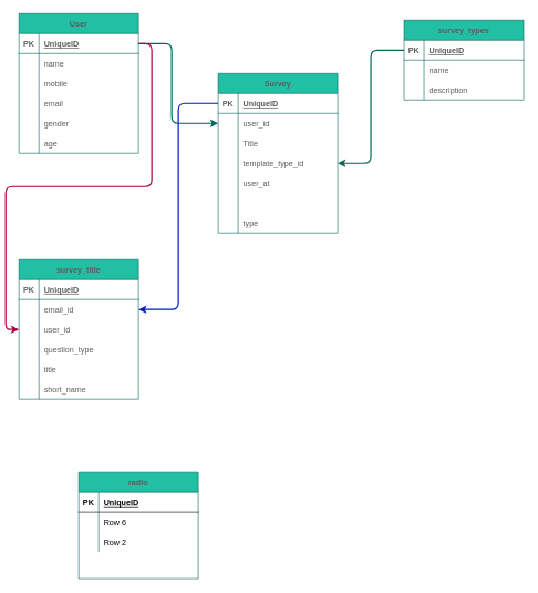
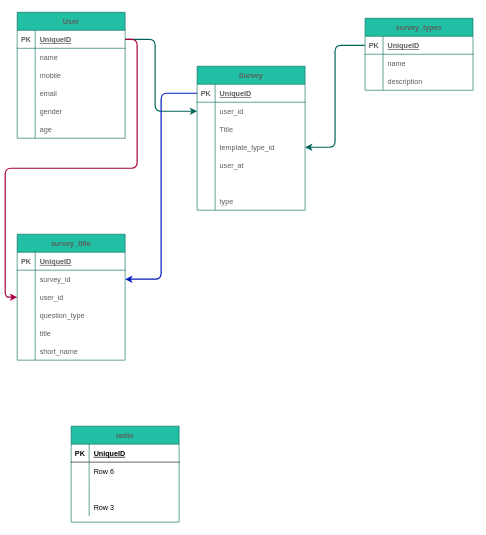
  <mxCell id="0" />
  <mxCell id="1" parent="0" />
  <mxCell id="2" value="User" style="shape=table;startSize=30;container=1;collapsible=1;childLayout=tableLayout;fixedRows=1;rowLines=0;fontStyle=1;align=center;resizeLast=1;fillColor=#21C0A5;strokeColor=#006658;fontColor=#5C5C5C;" vertex="1" parent="1"><mxGeometry x="20" y="20" width="180" height="210" as="geometry" /></mxCell>
  <mxCell id="3" value="" style="shape=partialRectangle;collapsible=0;dropTarget=0;pointerEvents=0;fillColor=none;top=0;left=0;bottom=1;right=0;points=[[0,0.5],[1,0.5]];portConstraint=eastwest;strokeColor=#006658;fontColor=#5C5C5C;" vertex="1" parent="2"><mxGeometry y="30" width="180" height="30" as="geometry" /></mxCell>
  <mxCell id="4" value="PK" style="shape=partialRectangle;connectable=0;fillColor=none;top=0;left=0;bottom=0;right=0;fontStyle=1;overflow=hidden;strokeColor=#006658;fontColor=#5C5C5C;" vertex="1" parent="3"><mxGeometry width="30" height="30" as="geometry" /></mxCell>
  <mxCell id="5" value="UniqueID" style="shape=partialRectangle;connectable=0;fillColor=none;top=0;left=0;bottom=0;right=0;align=left;spacingLeft=6;fontStyle=5;overflow=hidden;strokeColor=#006658;fontColor=#5C5C5C;" vertex="1" parent="3"><mxGeometry x="30" width="150" height="30" as="geometry" /></mxCell>
  <mxCell id="6" value="" style="shape=partialRectangle;collapsible=0;dropTarget=0;pointerEvents=0;fillColor=none;top=0;left=0;bottom=0;right=0;points=[[0,0.5],[1,0.5]];portConstraint=eastwest;strokeColor=#006658;fontColor=#5C5C5C;" vertex="1" parent="2"><mxGeometry y="60" width="180" height="30" as="geometry" /></mxCell>
  <mxCell id="7" value="" style="shape=partialRectangle;connectable=0;fillColor=none;top=0;left=0;bottom=0;right=0;editable=1;overflow=hidden;strokeColor=#006658;fontColor=#5C5C5C;" vertex="1" parent="6"><mxGeometry width="30" height="30" as="geometry" /></mxCell>
  <mxCell id="8" value="name" style="shape=partialRectangle;connectable=0;fillColor=none;top=0;left=0;bottom=0;right=0;align=left;spacingLeft=6;overflow=hidden;strokeColor=#006658;fontColor=#5C5C5C;" vertex="1" parent="6"><mxGeometry x="30" width="150" height="30" as="geometry" /></mxCell>
  <mxCell id="9" value="" style="shape=partialRectangle;collapsible=0;dropTarget=0;pointerEvents=0;fillColor=none;top=0;left=0;bottom=0;right=0;points=[[0,0.5],[1,0.5]];portConstraint=eastwest;strokeColor=#006658;fontColor=#5C5C5C;" vertex="1" parent="2"><mxGeometry y="90" width="180" height="30" as="geometry" /></mxCell>
  <mxCell id="10" value="" style="shape=partialRectangle;connectable=0;fillColor=none;top=0;left=0;bottom=0;right=0;editable=1;overflow=hidden;strokeColor=#006658;fontColor=#5C5C5C;" vertex="1" parent="9"><mxGeometry width="30" height="30" as="geometry" /></mxCell>
  <mxCell id="11" value="mobile" style="shape=partialRectangle;connectable=0;fillColor=none;top=0;left=0;bottom=0;right=0;align=left;spacingLeft=6;overflow=hidden;strokeColor=#006658;fontColor=#5C5C5C;" vertex="1" parent="9"><mxGeometry x="30" width="150" height="30" as="geometry" /></mxCell>
  <mxCell id="12" value="" style="shape=partialRectangle;collapsible=0;dropTarget=0;pointerEvents=0;fillColor=none;top=0;left=0;bottom=0;right=0;points=[[0,0.5],[1,0.5]];portConstraint=eastwest;strokeColor=#006658;fontColor=#5C5C5C;" vertex="1" parent="2"><mxGeometry y="120" width="180" height="30" as="geometry" /></mxCell>
  <mxCell id="13" value="" style="shape=partialRectangle;connectable=0;fillColor=none;top=0;left=0;bottom=0;right=0;editable=1;overflow=hidden;strokeColor=#006658;fontColor=#5C5C5C;" vertex="1" parent="12"><mxGeometry width="30" height="30" as="geometry" /></mxCell>
  <mxCell id="14" value="email" style="shape=partialRectangle;connectable=0;fillColor=none;top=0;left=0;bottom=0;right=0;align=left;spacingLeft=6;overflow=hidden;strokeColor=#006658;fontColor=#5C5C5C;" vertex="1" parent="12"><mxGeometry x="30" width="150" height="30" as="geometry" /></mxCell>
  <mxCell id="15" value="" style="shape=partialRectangle;collapsible=0;dropTarget=0;pointerEvents=0;fillColor=none;top=0;left=0;bottom=0;right=0;points=[[0,0.5],[1,0.5]];portConstraint=eastwest;strokeColor=#006658;fontColor=#5C5C5C;" vertex="1" parent="2"><mxGeometry y="150" width="180" height="30" as="geometry" /></mxCell>
  <mxCell id="16" value="" style="shape=partialRectangle;connectable=0;fillColor=none;top=0;left=0;bottom=0;right=0;editable=1;overflow=hidden;strokeColor=#006658;fontColor=#5C5C5C;" vertex="1" parent="15"><mxGeometry width="30" height="30" as="geometry" /></mxCell>
  <mxCell id="17" value="gender" style="shape=partialRectangle;connectable=0;fillColor=none;top=0;left=0;bottom=0;right=0;align=left;spacingLeft=6;overflow=hidden;strokeColor=#006658;fontColor=#5C5C5C;" vertex="1" parent="15"><mxGeometry x="30" width="150" height="30" as="geometry" /></mxCell>
  <mxCell id="18" value="" style="shape=partialRectangle;collapsible=0;dropTarget=0;pointerEvents=0;fillColor=none;top=0;left=0;bottom=0;right=0;points=[[0,0.5],[1,0.5]];portConstraint=eastwest;strokeColor=#006658;fontColor=#5C5C5C;" vertex="1" parent="2"><mxGeometry y="180" width="180" height="30" as="geometry" /></mxCell>
  <mxCell id="19" value="" style="shape=partialRectangle;connectable=0;fillColor=none;top=0;left=0;bottom=0;right=0;editable=1;overflow=hidden;strokeColor=#006658;fontColor=#5C5C5C;" vertex="1" parent="18"><mxGeometry width="30" height="30" as="geometry" /></mxCell>
  <mxCell id="20" value="age" style="shape=partialRectangle;connectable=0;fillColor=none;top=0;left=0;bottom=0;right=0;align=left;spacingLeft=6;overflow=hidden;strokeColor=#006658;fontColor=#5C5C5C;" vertex="1" parent="18"><mxGeometry x="30" width="150" height="30" as="geometry" /></mxCell>
  <mxCell id="21" value="Survey" style="shape=table;startSize=30;container=1;collapsible=1;childLayout=tableLayout;fixedRows=1;rowLines=0;fontStyle=1;align=center;resizeLast=1;fillColor=#21C0A5;strokeColor=#006658;fontColor=#5C5C5C;" vertex="1" parent="1"><mxGeometry x="320" y="110" width="180" height="240" as="geometry" /></mxCell>
  <mxCell id="22" value="" style="shape=partialRectangle;collapsible=0;dropTarget=0;pointerEvents=0;fillColor=none;top=0;left=0;bottom=1;right=0;points=[[0,0.5],[1,0.5]];portConstraint=eastwest;strokeColor=#006658;fontColor=#5C5C5C;" vertex="1" parent="21"><mxGeometry y="30" width="180" height="30" as="geometry" /></mxCell>
  <mxCell id="23" value="PK" style="shape=partialRectangle;connectable=0;fillColor=none;top=0;left=0;bottom=0;right=0;fontStyle=1;overflow=hidden;strokeColor=#006658;fontColor=#5C5C5C;" vertex="1" parent="22"><mxGeometry width="30" height="30" as="geometry" /></mxCell>
  <mxCell id="24" value="UniqueID" style="shape=partialRectangle;connectable=0;fillColor=none;top=0;left=0;bottom=0;right=0;align=left;spacingLeft=6;fontStyle=5;overflow=hidden;strokeColor=#006658;fontColor=#5C5C5C;" vertex="1" parent="22"><mxGeometry x="30" width="150" height="30" as="geometry" /></mxCell>
  <mxCell id="25" value="" style="shape=partialRectangle;collapsible=0;dropTarget=0;pointerEvents=0;fillColor=none;top=0;left=0;bottom=0;right=0;points=[[0,0.5],[1,0.5]];portConstraint=eastwest;strokeColor=#006658;fontColor=#5C5C5C;" vertex="1" parent="21"><mxGeometry y="60" width="180" height="30" as="geometry" /></mxCell>
  <mxCell id="26" value="" style="shape=partialRectangle;connectable=0;fillColor=none;top=0;left=0;bottom=0;right=0;editable=1;overflow=hidden;strokeColor=#006658;fontColor=#5C5C5C;" vertex="1" parent="25"><mxGeometry width="30" height="30" as="geometry" /></mxCell>
  <mxCell id="27" value="user_id" style="shape=partialRectangle;connectable=0;fillColor=none;top=0;left=0;bottom=0;right=0;align=left;spacingLeft=6;overflow=hidden;strokeColor=#006658;fontColor=#5C5C5C;" vertex="1" parent="25"><mxGeometry x="30" width="150" height="30" as="geometry" /></mxCell>
  <mxCell id="28" value="" style="shape=partialRectangle;collapsible=0;dropTarget=0;pointerEvents=0;fillColor=none;top=0;left=0;bottom=0;right=0;points=[[0,0.5],[1,0.5]];portConstraint=eastwest;strokeColor=#006658;fontColor=#5C5C5C;" vertex="1" parent="21"><mxGeometry y="90" width="180" height="30" as="geometry" /></mxCell>
  <mxCell id="29" value="" style="shape=partialRectangle;connectable=0;fillColor=none;top=0;left=0;bottom=0;right=0;editable=1;overflow=hidden;strokeColor=#006658;fontColor=#5C5C5C;" vertex="1" parent="28"><mxGeometry width="30" height="30" as="geometry" /></mxCell>
  <mxCell id="30" value="Title" style="shape=partialRectangle;connectable=0;fillColor=none;top=0;left=0;bottom=0;right=0;align=left;spacingLeft=6;overflow=hidden;strokeColor=#006658;fontColor=#5C5C5C;" vertex="1" parent="28"><mxGeometry x="30" width="150" height="30" as="geometry" /></mxCell>
  <mxCell id="31" value="" style="shape=partialRectangle;collapsible=0;dropTarget=0;pointerEvents=0;fillColor=none;top=0;left=0;bottom=0;right=0;points=[[0,0.5],[1,0.5]];portConstraint=eastwest;strokeColor=#006658;fontColor=#5C5C5C;" vertex="1" parent="21"><mxGeometry y="120" width="180" height="30" as="geometry" /></mxCell>
  <mxCell id="32" value="" style="shape=partialRectangle;connectable=0;fillColor=none;top=0;left=0;bottom=0;right=0;editable=1;overflow=hidden;strokeColor=#006658;fontColor=#5C5C5C;" vertex="1" parent="31"><mxGeometry width="30" height="30" as="geometry" /></mxCell>
  <mxCell id="33" value="template_type_id" style="shape=partialRectangle;connectable=0;fillColor=none;top=0;left=0;bottom=0;right=0;align=left;spacingLeft=6;overflow=hidden;strokeColor=#006658;fontColor=#5C5C5C;" vertex="1" parent="31"><mxGeometry x="30" width="150" height="30" as="geometry" /></mxCell>
  <mxCell id="34" value="" style="shape=partialRectangle;collapsible=0;dropTarget=0;pointerEvents=0;fillColor=none;top=0;left=0;bottom=0;right=0;points=[[0,0.5],[1,0.5]];portConstraint=eastwest;strokeColor=#006658;fontColor=#5C5C5C;" vertex="1" parent="21"><mxGeometry y="150" width="180" height="30" as="geometry" /></mxCell>
  <mxCell id="35" value="" style="shape=partialRectangle;connectable=0;fillColor=none;top=0;left=0;bottom=0;right=0;editable=1;overflow=hidden;strokeColor=#006658;fontColor=#5C5C5C;" vertex="1" parent="34"><mxGeometry width="30" height="30" as="geometry" /></mxCell>
  <mxCell id="36" value="user_at" style="shape=partialRectangle;connectable=0;fillColor=none;top=0;left=0;bottom=0;right=0;align=left;spacingLeft=6;overflow=hidden;strokeColor=#006658;fontColor=#5C5C5C;" vertex="1" parent="34"><mxGeometry x="30" width="150" height="30" as="geometry" /></mxCell>
  <mxCell id="37" value="" style="shape=partialRectangle;collapsible=0;dropTarget=0;pointerEvents=0;fillColor=none;top=0;left=0;bottom=0;right=0;points=[[0,0.5],[1,0.5]];portConstraint=eastwest;strokeColor=#006658;fontColor=#5C5C5C;" vertex="1" parent="21"><mxGeometry y="180" width="180" height="30" as="geometry" /></mxCell>
  <mxCell id="38" value="" style="shape=partialRectangle;connectable=0;fillColor=none;top=0;left=0;bottom=0;right=0;editable=1;overflow=hidden;strokeColor=#006658;fontColor=#5C5C5C;" vertex="1" parent="37"><mxGeometry width="30" height="30" as="geometry" /></mxCell>
  <mxCell id="39" value="" style="shape=partialRectangle;collapsible=0;dropTarget=0;pointerEvents=0;fillColor=none;top=0;left=0;bottom=0;right=0;points=[[0,0.5],[1,0.5]];portConstraint=eastwest;strokeColor=#006658;fontColor=#5C5C5C;" vertex="1" parent="21"><mxGeometry y="210" width="180" height="30" as="geometry" /></mxCell>
  <mxCell id="40" value="" style="shape=partialRectangle;connectable=0;fillColor=none;top=0;left=0;bottom=0;right=0;editable=1;overflow=hidden;strokeColor=#006658;fontColor=#5C5C5C;" vertex="1" parent="39"><mxGeometry width="30" height="30" as="geometry" /></mxCell>
  <mxCell id="41" value="type" style="shape=partialRectangle;connectable=0;fillColor=none;top=0;left=0;bottom=0;right=0;align=left;spacingLeft=6;overflow=hidden;strokeColor=#006658;fontColor=#5C5C5C;" vertex="1" parent="39"><mxGeometry x="30" width="150" height="30" as="geometry" /></mxCell>
  <mxCell id="42" style="edgeStyle=orthogonalEdgeStyle;orthogonalLoop=1;jettySize=auto;html=1;exitX=1;exitY=0.5;exitDx=0;exitDy=0;entryX=0;entryY=0.5;entryDx=0;entryDy=0;jumpSize=6;strokeWidth=2;strokeColor=#006658;fontColor=#5C5C5C;" edge="1" parent="1" source="3" target="25"><mxGeometry relative="1" as="geometry"><Array as="points"><mxPoint x="250" y="65" /><mxPoint x="250" y="185" /></Array></mxGeometry></mxCell>
  <mxCell id="43" value="survey_types" style="shape=table;startSize=30;container=1;collapsible=1;childLayout=tableLayout;fixedRows=1;rowLines=0;fontStyle=1;align=center;resizeLast=1;fillColor=#21C0A5;strokeColor=#006658;fontColor=#5C5C5C;" vertex="1" parent="1"><mxGeometry x="600" y="30" width="180" height="120" as="geometry" /></mxCell>
  <mxCell id="44" value="" style="shape=partialRectangle;collapsible=0;dropTarget=0;pointerEvents=0;fillColor=none;top=0;left=0;bottom=1;right=0;points=[[0,0.5],[1,0.5]];portConstraint=eastwest;strokeColor=#006658;fontColor=#5C5C5C;" vertex="1" parent="43"><mxGeometry y="30" width="180" height="30" as="geometry" /></mxCell>
  <mxCell id="45" value="PK" style="shape=partialRectangle;connectable=0;fillColor=none;top=0;left=0;bottom=0;right=0;fontStyle=1;overflow=hidden;strokeColor=#006658;fontColor=#5C5C5C;" vertex="1" parent="44"><mxGeometry width="30" height="30" as="geometry" /></mxCell>
  <mxCell id="46" value="UniqueID" style="shape=partialRectangle;connectable=0;fillColor=none;top=0;left=0;bottom=0;right=0;align=left;spacingLeft=6;fontStyle=5;overflow=hidden;strokeColor=#006658;fontColor=#5C5C5C;" vertex="1" parent="44"><mxGeometry x="30" width="150" height="30" as="geometry" /></mxCell>
  <mxCell id="47" value="" style="shape=partialRectangle;collapsible=0;dropTarget=0;pointerEvents=0;fillColor=none;top=0;left=0;bottom=0;right=0;points=[[0,0.5],[1,0.5]];portConstraint=eastwest;strokeColor=#006658;fontColor=#5C5C5C;" vertex="1" parent="43"><mxGeometry y="60" width="180" height="30" as="geometry" /></mxCell>
  <mxCell id="48" value="" style="shape=partialRectangle;connectable=0;fillColor=none;top=0;left=0;bottom=0;right=0;editable=1;overflow=hidden;strokeColor=#006658;fontColor=#5C5C5C;" vertex="1" parent="47"><mxGeometry width="30" height="30" as="geometry" /></mxCell>
  <mxCell id="49" value="name" style="shape=partialRectangle;connectable=0;fillColor=none;top=0;left=0;bottom=0;right=0;align=left;spacingLeft=6;overflow=hidden;strokeColor=#006658;fontColor=#5C5C5C;" vertex="1" parent="47"><mxGeometry x="30" width="150" height="30" as="geometry" /></mxCell>
  <mxCell id="50" value="" style="shape=partialRectangle;collapsible=0;dropTarget=0;pointerEvents=0;fillColor=none;top=0;left=0;bottom=0;right=0;points=[[0,0.5],[1,0.5]];portConstraint=eastwest;strokeColor=#006658;fontColor=#5C5C5C;" vertex="1" parent="43"><mxGeometry y="90" width="180" height="30" as="geometry" /></mxCell>
  <mxCell id="51" value="" style="shape=partialRectangle;connectable=0;fillColor=none;top=0;left=0;bottom=0;right=0;editable=1;overflow=hidden;strokeColor=#006658;fontColor=#5C5C5C;" vertex="1" parent="50"><mxGeometry width="30" height="30" as="geometry" /></mxCell>
  <mxCell id="52" value="description" style="shape=partialRectangle;connectable=0;fillColor=none;top=0;left=0;bottom=0;right=0;align=left;spacingLeft=6;overflow=hidden;strokeColor=#006658;fontColor=#5C5C5C;" vertex="1" parent="50"><mxGeometry x="30" width="150" height="30" as="geometry" /></mxCell>
  <mxCell id="53" style="edgeStyle=orthogonalEdgeStyle;jumpSize=6;orthogonalLoop=1;jettySize=auto;html=1;exitX=0;exitY=0.5;exitDx=0;exitDy=0;entryX=1;entryY=0.5;entryDx=0;entryDy=0;strokeWidth=2;strokeColor=#006658;fontColor=#5C5C5C;" edge="1" parent="1" source="44" target="31"><mxGeometry relative="1" as="geometry" /></mxCell>
  <mxCell id="54" value="survey_title" style="shape=table;startSize=30;container=1;collapsible=1;childLayout=tableLayout;fixedRows=1;rowLines=0;fontStyle=1;align=center;resizeLast=1;fillColor=#21C0A5;strokeColor=#006658;fontColor=#5C5C5C;" vertex="1" parent="1"><mxGeometry x="20" y="390" width="180" height="210" as="geometry" /></mxCell>
  <mxCell id="55" value="" style="shape=partialRectangle;collapsible=0;dropTarget=0;pointerEvents=0;fillColor=none;top=0;left=0;bottom=1;right=0;points=[[0,0.5],[1,0.5]];portConstraint=eastwest;strokeColor=#006658;fontColor=#5C5C5C;" vertex="1" parent="54"><mxGeometry y="30" width="180" height="30" as="geometry" /></mxCell>
  <mxCell id="56" value="PK" style="shape=partialRectangle;connectable=0;fillColor=none;top=0;left=0;bottom=0;right=0;fontStyle=1;overflow=hidden;strokeColor=#006658;fontColor=#5C5C5C;" vertex="1" parent="55"><mxGeometry width="30" height="30" as="geometry" /></mxCell>
  <mxCell id="57" value="UniqueID" style="shape=partialRectangle;connectable=0;fillColor=none;top=0;left=0;bottom=0;right=0;align=left;spacingLeft=6;fontStyle=5;overflow=hidden;strokeColor=#006658;fontColor=#5C5C5C;" vertex="1" parent="55"><mxGeometry x="30" width="150" height="30" as="geometry" /></mxCell>
  <mxCell id="58" value="" style="shape=partialRectangle;collapsible=0;dropTarget=0;pointerEvents=0;fillColor=none;top=0;left=0;bottom=0;right=0;points=[[0,0.5],[1,0.5]];portConstraint=eastwest;strokeColor=#006658;fontColor=#5C5C5C;" vertex="1" parent="54"><mxGeometry y="60" width="180" height="30" as="geometry" /></mxCell>
  <mxCell id="59" value="" style="shape=partialRectangle;connectable=0;fillColor=none;top=0;left=0;bottom=0;right=0;editable=1;overflow=hidden;strokeColor=#006658;fontColor=#5C5C5C;" vertex="1" parent="58"><mxGeometry width="30" height="30" as="geometry" /></mxCell>
- <mxCell id="60" value="email_id" style="shape=partialRectangle;connectable=0;fillColor=none;top=0;left=0;bottom=0;right=0;align=left;spacingLeft=6;overflow=hidden;strokeColor=#006658;fontColor=#5C5C5C;" vertex="1" parent="58"><mxGeometry x="30" width="150" height="30" as="geometry" /></mxCell>
+ <mxCell id="60" value="survey_id" style="shape=partialRectangle;connectable=0;fillColor=none;top=0;left=0;bottom=0;right=0;align=left;spacingLeft=6;overflow=hidden;strokeColor=#006658;fontColor=#5C5C5C;" vertex="1" parent="58"><mxGeometry x="30" width="150" height="30" as="geometry" /></mxCell>
  <mxCell id="61" value="" style="shape=partialRectangle;collapsible=0;dropTarget=0;pointerEvents=0;fillColor=none;top=0;left=0;bottom=0;right=0;points=[[0,0.5],[1,0.5]];portConstraint=eastwest;strokeColor=#006658;fontColor=#5C5C5C;" vertex="1" parent="54"><mxGeometry y="90" width="180" height="30" as="geometry" /></mxCell>
  <mxCell id="62" value="" style="shape=partialRectangle;connectable=0;fillColor=none;top=0;left=0;bottom=0;right=0;editable=1;overflow=hidden;strokeColor=#006658;fontColor=#5C5C5C;" vertex="1" parent="61"><mxGeometry width="30" height="30" as="geometry" /></mxCell>
  <mxCell id="63" value="user_id" style="shape=partialRectangle;connectable=0;fillColor=none;top=0;left=0;bottom=0;right=0;align=left;spacingLeft=6;overflow=hidden;strokeColor=#006658;fontColor=#5C5C5C;" vertex="1" parent="61"><mxGeometry x="30" width="150" height="30" as="geometry" /></mxCell>
  <mxCell id="64" value="" style="shape=partialRectangle;collapsible=0;dropTarget=0;pointerEvents=0;fillColor=none;top=0;left=0;bottom=0;right=0;points=[[0,0.5],[1,0.5]];portConstraint=eastwest;strokeColor=#006658;fontColor=#5C5C5C;" vertex="1" parent="54"><mxGeometry y="120" width="180" height="30" as="geometry" /></mxCell>
  <mxCell id="65" value="" style="shape=partialRectangle;connectable=0;fillColor=none;top=0;left=0;bottom=0;right=0;editable=1;overflow=hidden;strokeColor=#006658;fontColor=#5C5C5C;" vertex="1" parent="64"><mxGeometry width="30" height="30" as="geometry" /></mxCell>
  <mxCell id="66" value="question_type" style="shape=partialRectangle;connectable=0;fillColor=none;top=0;left=0;bottom=0;right=0;align=left;spacingLeft=6;overflow=hidden;strokeColor=#006658;fontColor=#5C5C5C;" vertex="1" parent="64"><mxGeometry x="30" width="150" height="30" as="geometry" /></mxCell>
  <mxCell id="67" value="" style="shape=partialRectangle;collapsible=0;dropTarget=0;pointerEvents=0;fillColor=none;top=0;left=0;bottom=0;right=0;points=[[0,0.5],[1,0.5]];portConstraint=eastwest;strokeColor=#006658;fontColor=#5C5C5C;" vertex="1" parent="54"><mxGeometry y="150" width="180" height="30" as="geometry" /></mxCell>
  <mxCell id="68" value="&#10;&#10;" style="shape=partialRectangle;connectable=0;fillColor=none;top=0;left=0;bottom=0;right=0;editable=1;overflow=hidden;strokeColor=#006658;fontColor=#5C5C5C;" vertex="1" parent="67"><mxGeometry width="30" height="30" as="geometry" /></mxCell>
  <mxCell id="69" value="title" style="shape=partialRectangle;connectable=0;fillColor=none;top=0;left=0;bottom=0;right=0;align=left;spacingLeft=6;overflow=hidden;strokeColor=#006658;fontColor=#5C5C5C;" vertex="1" parent="67"><mxGeometry x="30" width="150" height="30" as="geometry" /></mxCell>
  <mxCell id="70" value="" style="shape=partialRectangle;collapsible=0;dropTarget=0;pointerEvents=0;fillColor=none;top=0;left=0;bottom=0;right=0;points=[[0,0.5],[1,0.5]];portConstraint=eastwest;strokeColor=#006658;fontColor=#5C5C5C;" vertex="1" parent="54"><mxGeometry y="180" width="180" height="30" as="geometry" /></mxCell>
  <mxCell id="71" value="" style="shape=partialRectangle;connectable=0;fillColor=none;top=0;left=0;bottom=0;right=0;editable=1;overflow=hidden;strokeColor=#006658;fontColor=#5C5C5C;" vertex="1" parent="70"><mxGeometry width="30" height="30" as="geometry" /></mxCell>
  <mxCell id="72" value="short_name" style="shape=partialRectangle;connectable=0;fillColor=none;top=0;left=0;bottom=0;right=0;align=left;spacingLeft=6;overflow=hidden;strokeColor=#006658;fontColor=#5C5C5C;" vertex="1" parent="70"><mxGeometry x="30" width="150" height="30" as="geometry" /></mxCell>
  <mxCell id="73" style="edgeStyle=orthogonalEdgeStyle;curved=0;rounded=1;sketch=0;orthogonalLoop=1;jettySize=auto;html=1;exitX=1;exitY=0.5;exitDx=0;exitDy=0;entryX=0;entryY=0.5;entryDx=0;entryDy=0;fontColor=#5C5C5C;strokeColor=#A50040;fillColor=#d80073;strokeWidth=2;" edge="1" parent="1" source="3" target="61"><mxGeometry relative="1" as="geometry" /></mxCell>
  <mxCell id="74" style="edgeStyle=orthogonalEdgeStyle;curved=0;rounded=1;sketch=0;orthogonalLoop=1;jettySize=auto;html=1;exitX=0;exitY=0.5;exitDx=0;exitDy=0;entryX=1;entryY=0.5;entryDx=0;entryDy=0;fontColor=#5C5C5C;strokeColor=#001DBC;fillColor=#0050ef;strokeWidth=2;" edge="1" parent="1" source="22" target="58"><mxGeometry relative="1" as="geometry" /></mxCell>
  <mxCell id="75" value="radio" style="shape=table;startSize=30;container=1;collapsible=1;childLayout=tableLayout;fixedRows=1;rowLines=0;fontStyle=1;align=center;resizeLast=1;rounded=0;sketch=0;fontColor=#5C5C5C;strokeColor=#006658;fillColor=#21C0A5;" vertex="1" parent="1"><mxGeometry x="110" y="710" width="180" height="160" as="geometry" /></mxCell>
  <mxCell id="76" value="" style="shape=partialRectangle;collapsible=0;dropTarget=0;pointerEvents=0;fillColor=none;top=0;left=0;bottom=1;right=0;points=[[0,0.5],[1,0.5]];portConstraint=eastwest;" vertex="1" parent="75"><mxGeometry y="30" width="180" height="30" as="geometry" /></mxCell>
  <mxCell id="77" value="PK" style="shape=partialRectangle;connectable=0;fillColor=none;top=0;left=0;bottom=0;right=0;fontStyle=1;overflow=hidden;" vertex="1" parent="76"><mxGeometry width="30" height="30" as="geometry" /></mxCell>
  <mxCell id="78" value="UniqueID" style="shape=partialRectangle;connectable=0;fillColor=none;top=0;left=0;bottom=0;right=0;align=left;spacingLeft=6;fontStyle=5;overflow=hidden;" vertex="1" parent="76"><mxGeometry x="30" width="150" height="30" as="geometry" /></mxCell>
  <mxCell id="79" value="" style="shape=partialRectangle;collapsible=0;dropTarget=0;pointerEvents=0;fillColor=none;top=0;left=0;bottom=0;right=0;points=[[0,0.5],[1,0.5]];portConstraint=eastwest;" vertex="1" parent="75"><mxGeometry y="60" width="180" height="30" as="geometry" /></mxCell>
  <mxCell id="80" value="" style="shape=partialRectangle;connectable=0;fillColor=none;top=0;left=0;bottom=0;right=0;editable=1;overflow=hidden;" vertex="1" parent="79"><mxGeometry width="30" height="30" as="geometry" /></mxCell>
  <mxCell id="81" value="Row 6" style="shape=partialRectangle;connectable=0;fillColor=none;top=0;left=0;bottom=0;right=0;align=left;spacingLeft=6;overflow=hidden;" vertex="1" parent="79"><mxGeometry x="30" width="150" height="30" as="geometry" /></mxCell>
  <mxCell id="82" value="" style="shape=partialRectangle;collapsible=0;dropTarget=0;pointerEvents=0;fillColor=none;top=0;left=0;bottom=0;right=0;points=[[0,0.5],[1,0.5]];portConstraint=eastwest;" vertex="1" parent="75"><mxGeometry y="90" width="180" height="30" as="geometry" /></mxCell>
  <mxCell id="83" value="" style="shape=partialRectangle;connectable=0;fillColor=none;top=0;left=0;bottom=0;right=0;editable=1;overflow=hidden;" vertex="1" parent="82"><mxGeometry width="30" height="30" as="geometry" /></mxCell>
- <mxCell id="84" value="Row 2" style="shape=partialRectangle;connectable=0;fillColor=none;top=0;left=0;bottom=0;right=0;align=left;spacingLeft=6;overflow=hidden;" vertex="1" parent="82"><mxGeometry x="30" width="150" height="30" as="geometry" /></mxCell>
  <mxCell id="85" value="" style="shape=partialRectangle;collapsible=0;dropTarget=0;pointerEvents=0;fillColor=none;top=0;left=0;bottom=0;right=0;points=[[0,0.5],[1,0.5]];portConstraint=eastwest;" vertex="1" parent="75"><mxGeometry y="120" width="180" height="30" as="geometry" /></mxCell>
  <mxCell id="86" value="" style="shape=partialRectangle;connectable=0;fillColor=none;top=0;left=0;bottom=0;right=0;editable=1;overflow=hidden;" vertex="1" parent="85"><mxGeometry width="30" height="30" as="geometry" /></mxCell>
+ <mxCell id="87" value="Row 3" style="shape=partialRectangle;connectable=0;fillColor=none;top=0;left=0;bottom=0;right=0;align=left;spacingLeft=6;overflow=hidden;" vertex="1" parent="85"><mxGeometry x="30" width="150" height="30" as="geometry" /></mxCell>
